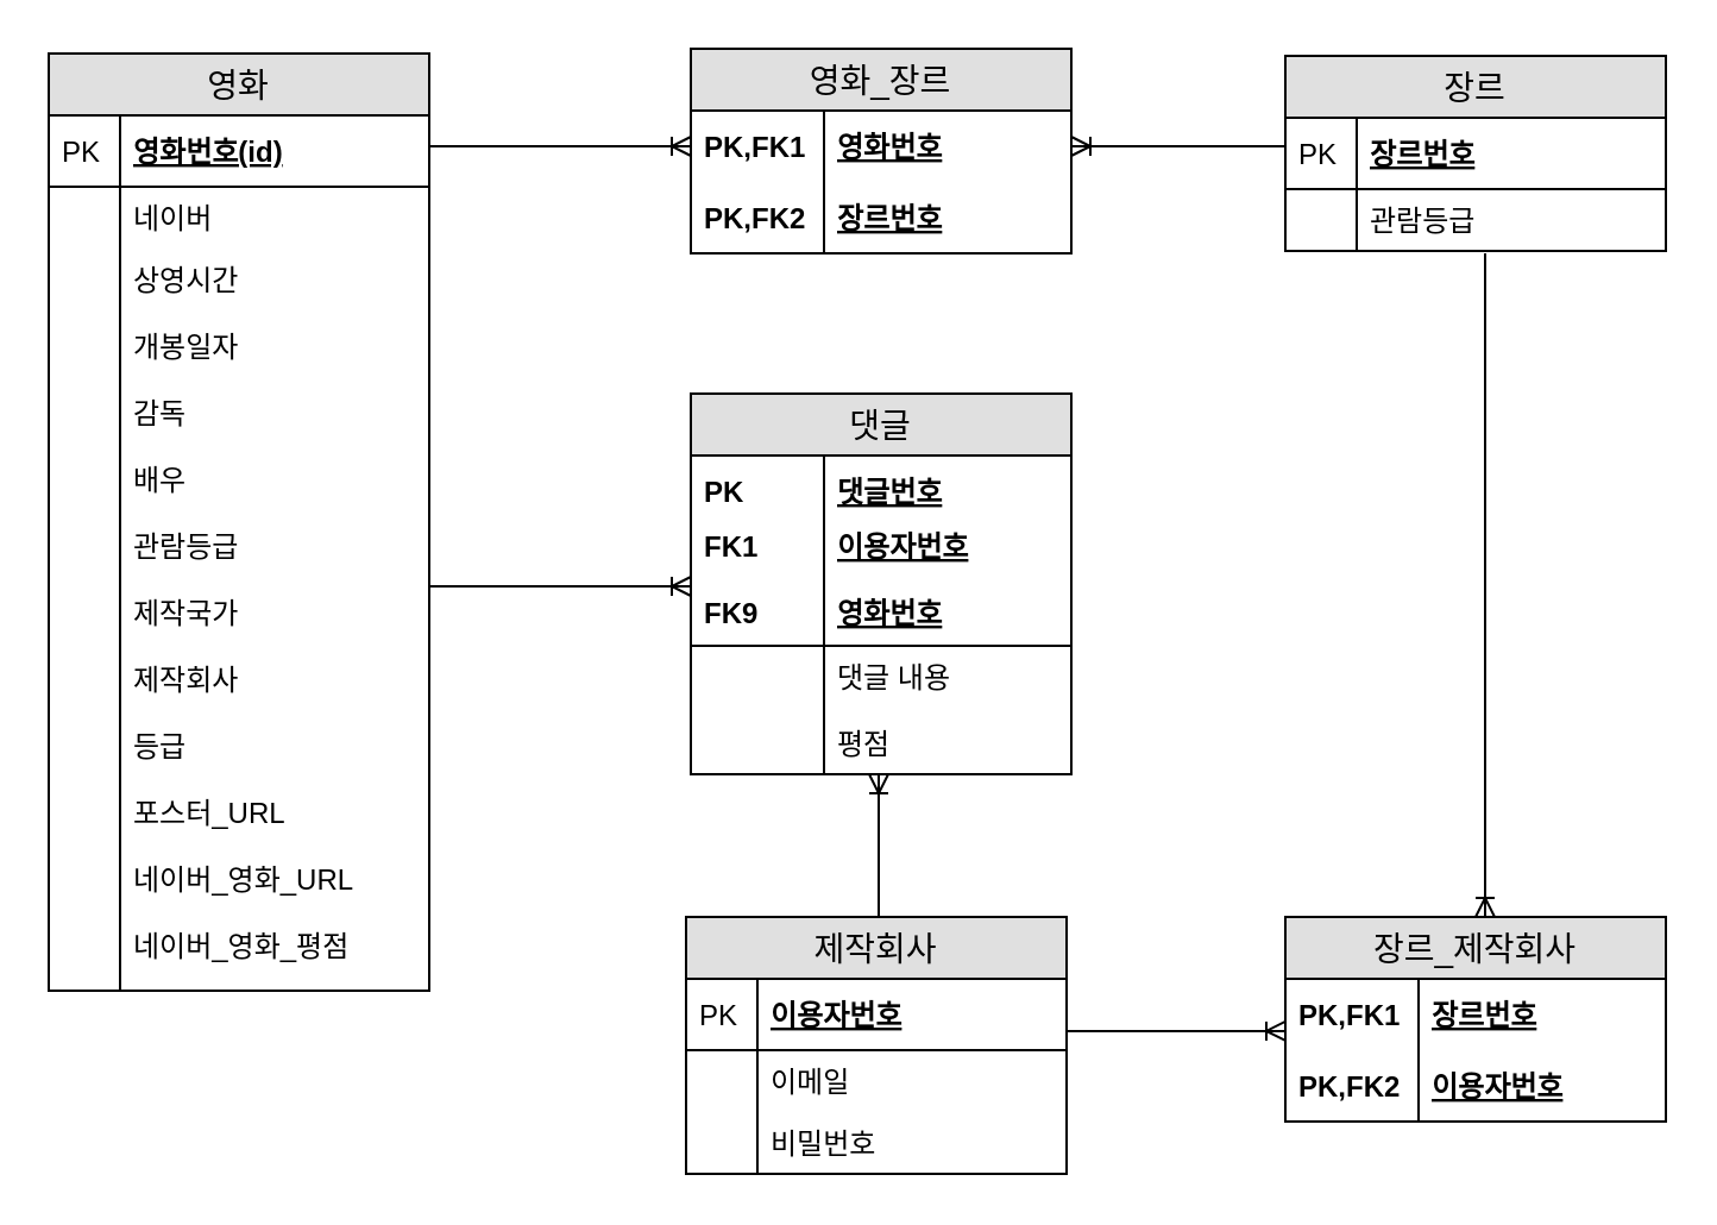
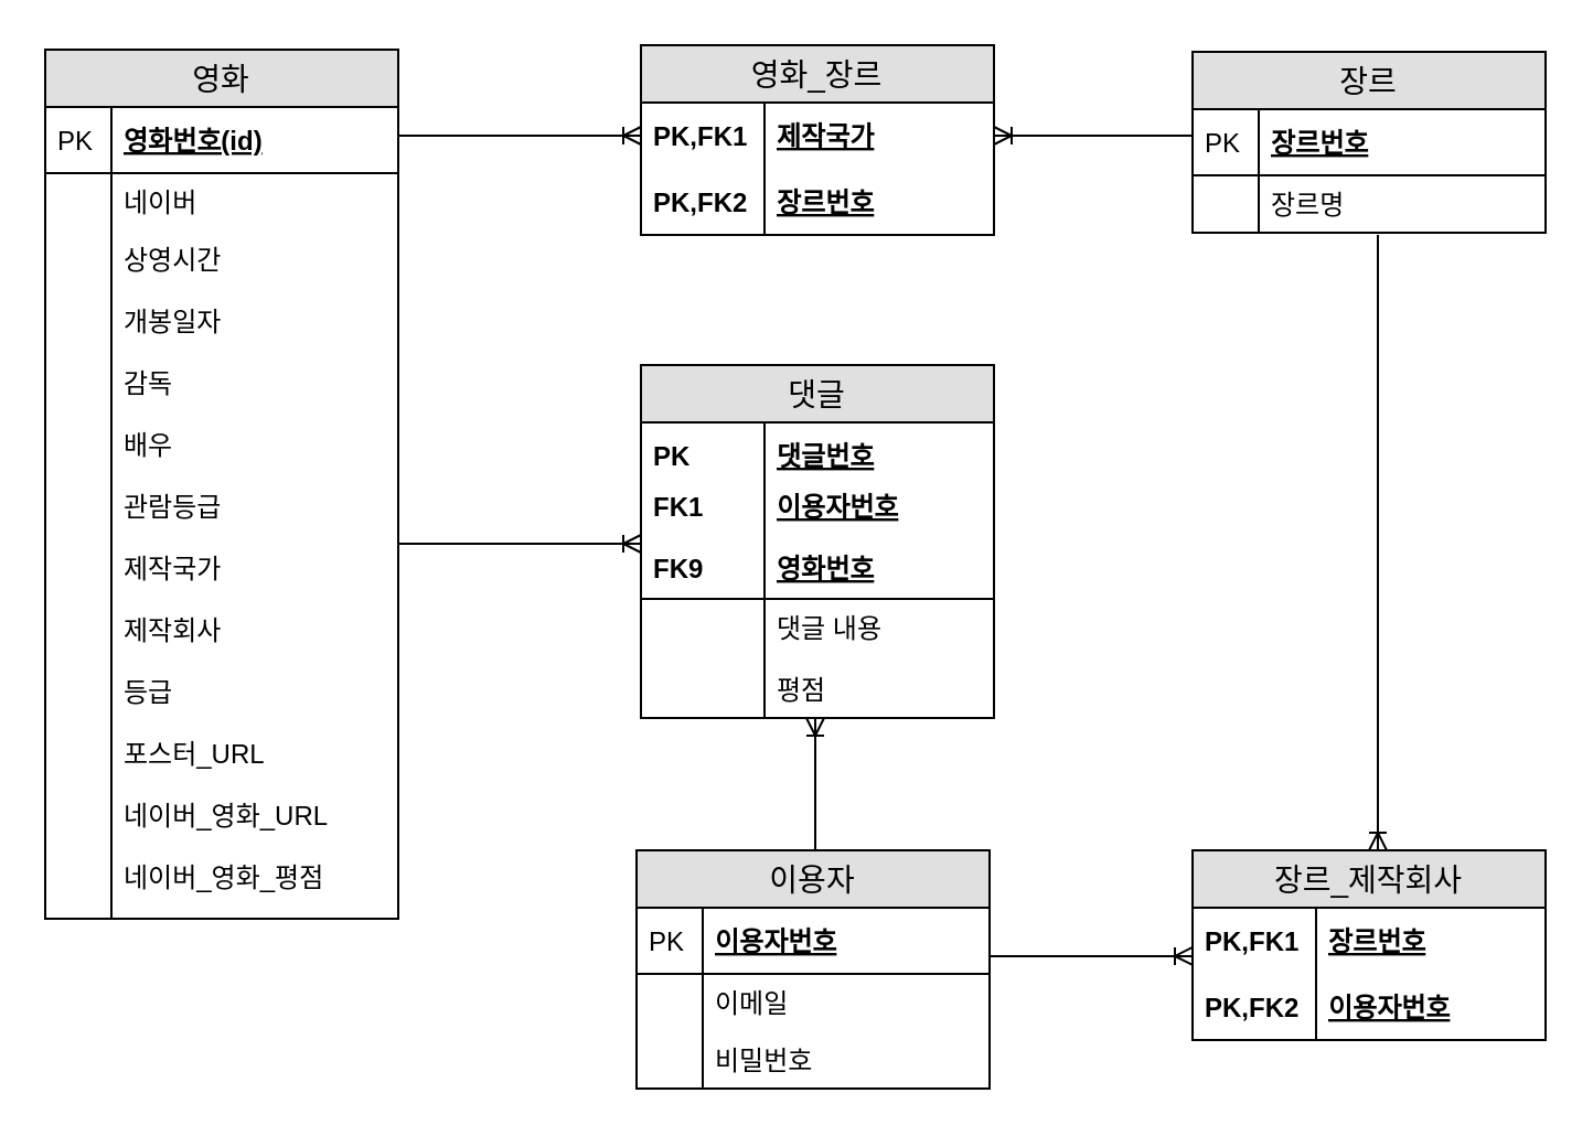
  <mxCell id="0" />
  <mxCell id="1" parent="0" />
  <mxCell id="2" value="영화" style="swimlane;fontStyle=0;childLayout=stackLayout;horizontal=1;startSize=26;fillColor=#e0e0e0;horizontalStack=0;resizeParent=1;resizeParentMax=0;resizeLast=0;collapsible=1;marginBottom=0;swimlaneFillColor=#ffffff;align=center;fontSize=14;" vertex="1" parent="1"><mxGeometry x="20" y="22" width="160" height="394" as="geometry" /></mxCell>
  <mxCell id="3" value="영화번호(id)" style="shape=partialRectangle;top=0;left=0;right=0;bottom=1;align=left;verticalAlign=middle;fillColor=none;spacingLeft=34;spacingRight=4;overflow=hidden;rotatable=0;points=[[0,0.5],[1,0.5]];portConstraint=eastwest;dropTarget=0;fontStyle=5;fontSize=12;" vertex="1" parent="2"><mxGeometry y="26" width="160" height="30" as="geometry" /></mxCell>
  <mxCell id="4" value="PK" style="shape=partialRectangle;top=0;left=0;bottom=0;fillColor=none;align=left;verticalAlign=middle;spacingLeft=4;spacingRight=4;overflow=hidden;rotatable=0;points=[];portConstraint=eastwest;part=1;fontSize=12;" vertex="1" connectable="0" parent="3"><mxGeometry width="30" height="30" as="geometry" /></mxCell>
  <mxCell id="5" value="네이버" style="shape=partialRectangle;top=0;left=0;right=0;bottom=0;align=left;verticalAlign=top;fillColor=none;spacingLeft=34;spacingRight=4;overflow=hidden;rotatable=0;points=[[0,0.5],[1,0.5]];portConstraint=eastwest;dropTarget=0;fontSize=12;" vertex="1" parent="2"><mxGeometry y="56" width="160" height="26" as="geometry" /></mxCell>
  <mxCell id="6" value="" style="shape=partialRectangle;top=0;left=0;bottom=0;fillColor=none;align=left;verticalAlign=top;spacingLeft=4;spacingRight=4;overflow=hidden;rotatable=0;points=[];portConstraint=eastwest;part=1;fontSize=12;" vertex="1" connectable="0" parent="5"><mxGeometry width="30" height="26" as="geometry" /></mxCell>
  <mxCell id="7" value="상영시간" style="shape=partialRectangle;top=0;left=0;right=0;bottom=0;align=left;verticalAlign=top;fillColor=none;spacingLeft=34;spacingRight=4;overflow=hidden;rotatable=0;points=[[0,0.5],[1,0.5]];portConstraint=eastwest;dropTarget=0;fontSize=12;" vertex="1" parent="2"><mxGeometry y="82" width="160" height="28" as="geometry" /></mxCell>
  <mxCell id="8" value="" style="shape=partialRectangle;top=0;left=0;bottom=0;fillColor=none;align=left;verticalAlign=top;spacingLeft=4;spacingRight=4;overflow=hidden;rotatable=0;points=[];portConstraint=eastwest;part=1;fontSize=12;" vertex="1" connectable="0" parent="7"><mxGeometry width="30" height="28" as="geometry" /></mxCell>
  <mxCell id="9" value="개봉일자&#10;" style="shape=partialRectangle;top=0;left=0;right=0;bottom=0;align=left;verticalAlign=top;fillColor=none;spacingLeft=34;spacingRight=4;overflow=hidden;rotatable=0;points=[[0,0.5],[1,0.5]];portConstraint=eastwest;dropTarget=0;fontSize=12;" vertex="1" parent="2"><mxGeometry y="110" width="160" height="28" as="geometry" /></mxCell>
  <mxCell id="10" value="" style="shape=partialRectangle;top=0;left=0;bottom=0;fillColor=none;align=left;verticalAlign=top;spacingLeft=4;spacingRight=4;overflow=hidden;rotatable=0;points=[];portConstraint=eastwest;part=1;fontSize=12;" vertex="1" connectable="0" parent="9"><mxGeometry width="30" height="28" as="geometry" /></mxCell>
  <mxCell id="11" value="감독&#10;&#10;배우&#10;&#10;관람등급&#10;&#10;제작국가&#10;&#10;제작회사&#10;&#10;등급&#10;&#10;포스터_URL&#10;&#10;네이버_영화_URL&#10;&#10;네이버_영화_평점&#10;" style="shape=partialRectangle;top=0;left=0;right=0;bottom=0;align=left;verticalAlign=top;fillColor=none;spacingLeft=34;spacingRight=4;overflow=hidden;rotatable=0;points=[[0,0.5],[1,0.5]];portConstraint=eastwest;dropTarget=0;fontSize=12;" vertex="1" parent="2"><mxGeometry y="138" width="160" height="256" as="geometry" /></mxCell>
  <mxCell id="12" value="" style="shape=partialRectangle;top=0;left=0;bottom=0;fillColor=none;align=left;verticalAlign=top;spacingLeft=4;spacingRight=4;overflow=hidden;rotatable=0;points=[];portConstraint=eastwest;part=1;fontSize=12;" vertex="1" connectable="0" parent="11"><mxGeometry width="30" height="256.0" as="geometry" /></mxCell>
  <mxCell id="13" value="영화_장르" style="swimlane;fontStyle=0;childLayout=stackLayout;horizontal=1;startSize=26;fillColor=#e0e0e0;horizontalStack=0;resizeParent=1;resizeParentMax=0;resizeLast=0;collapsible=1;marginBottom=0;swimlaneFillColor=#ffffff;align=center;fontSize=14;" vertex="1" parent="1"><mxGeometry x="290" y="20" width="160" height="86" as="geometry" /></mxCell>
- <mxCell id="14" value="영화번호" style="shape=partialRectangle;top=0;left=0;right=0;bottom=0;align=left;verticalAlign=middle;fillColor=none;spacingLeft=60;spacingRight=4;overflow=hidden;rotatable=0;points=[[0,0.5],[1,0.5]];portConstraint=eastwest;dropTarget=0;fontStyle=5;fontSize=12;" vertex="1" parent="13"><mxGeometry y="26" width="160" height="30" as="geometry" /></mxCell>
+ <mxCell id="14" value="제작국가" style="shape=partialRectangle;top=0;left=0;right=0;bottom=0;align=left;verticalAlign=middle;fillColor=none;spacingLeft=60;spacingRight=4;overflow=hidden;rotatable=0;points=[[0,0.5],[1,0.5]];portConstraint=eastwest;dropTarget=0;fontStyle=5;fontSize=12;" vertex="1" parent="13"><mxGeometry y="26" width="160" height="30" as="geometry" /></mxCell>
  <mxCell id="15" value="PK,FK1" style="shape=partialRectangle;fontStyle=1;top=0;left=0;bottom=0;fillColor=none;align=left;verticalAlign=middle;spacingLeft=4;spacingRight=4;overflow=hidden;rotatable=0;points=[];portConstraint=eastwest;part=1;fontSize=12;" vertex="1" connectable="0" parent="14"><mxGeometry width="56" height="30" as="geometry" /></mxCell>
  <mxCell id="16" value="장르번호" style="shape=partialRectangle;top=0;left=0;right=0;bottom=1;align=left;verticalAlign=middle;fillColor=none;spacingLeft=60;spacingRight=4;overflow=hidden;rotatable=0;points=[[0,0.5],[1,0.5]];portConstraint=eastwest;dropTarget=0;fontStyle=5;fontSize=12;" vertex="1" parent="13"><mxGeometry y="56" width="160" height="30" as="geometry" /></mxCell>
  <mxCell id="17" value="PK,FK2" style="shape=partialRectangle;fontStyle=1;top=0;left=0;bottom=0;fillColor=none;align=left;verticalAlign=middle;spacingLeft=4;spacingRight=4;overflow=hidden;rotatable=0;points=[];portConstraint=eastwest;part=1;fontSize=12;" vertex="1" connectable="0" parent="16"><mxGeometry width="56" height="30" as="geometry" /></mxCell>
  <mxCell id="18" value="장르" style="swimlane;fontStyle=0;childLayout=stackLayout;horizontal=1;startSize=26;fillColor=#e0e0e0;horizontalStack=0;resizeParent=1;resizeParentMax=0;resizeLast=0;collapsible=1;marginBottom=0;swimlaneFillColor=#ffffff;align=center;fontSize=14;" vertex="1" parent="1"><mxGeometry x="540" y="23" width="160" height="82" as="geometry" /></mxCell>
  <mxCell id="19" value="장르번호" style="shape=partialRectangle;top=0;left=0;right=0;bottom=1;align=left;verticalAlign=middle;fillColor=none;spacingLeft=34;spacingRight=4;overflow=hidden;rotatable=0;points=[[0,0.5],[1,0.5]];portConstraint=eastwest;dropTarget=0;fontStyle=5;fontSize=12;" vertex="1" parent="18"><mxGeometry y="26" width="160" height="30" as="geometry" /></mxCell>
  <mxCell id="20" value="PK" style="shape=partialRectangle;top=0;left=0;bottom=0;fillColor=none;align=left;verticalAlign=middle;spacingLeft=4;spacingRight=4;overflow=hidden;rotatable=0;points=[];portConstraint=eastwest;part=1;fontSize=12;" vertex="1" connectable="0" parent="19"><mxGeometry width="30" height="30" as="geometry" /></mxCell>
- <mxCell id="21" value="관람등급" style="shape=partialRectangle;top=0;left=0;right=0;bottom=0;align=left;verticalAlign=top;fillColor=none;spacingLeft=34;spacingRight=4;overflow=hidden;rotatable=0;points=[[0,0.5],[1,0.5]];portConstraint=eastwest;dropTarget=0;fontSize=12;" vertex="1" parent="18"><mxGeometry y="56" width="160" height="26" as="geometry" /></mxCell>
+ <mxCell id="21" value="장르명" style="shape=partialRectangle;top=0;left=0;right=0;bottom=0;align=left;verticalAlign=top;fillColor=none;spacingLeft=34;spacingRight=4;overflow=hidden;rotatable=0;points=[[0,0.5],[1,0.5]];portConstraint=eastwest;dropTarget=0;fontSize=12;" vertex="1" parent="18"><mxGeometry y="56" width="160" height="26" as="geometry" /></mxCell>
  <mxCell id="22" value="" style="shape=partialRectangle;top=0;left=0;bottom=0;fillColor=none;align=left;verticalAlign=top;spacingLeft=4;spacingRight=4;overflow=hidden;rotatable=0;points=[];portConstraint=eastwest;part=1;fontSize=12;" vertex="1" connectable="0" parent="21"><mxGeometry width="30" height="26" as="geometry" /></mxCell>
  <mxCell id="23" value="댓글" style="swimlane;fontStyle=0;childLayout=stackLayout;horizontal=1;startSize=26;fillColor=#e0e0e0;horizontalStack=0;resizeParent=1;resizeParentMax=0;resizeLast=0;collapsible=1;marginBottom=0;swimlaneFillColor=#ffffff;align=center;fontSize=14;" vertex="1" parent="1"><mxGeometry x="290" y="165" width="160" height="160" as="geometry" /></mxCell>
  <mxCell id="24" value="댓글번호" style="shape=partialRectangle;top=0;left=0;right=0;bottom=0;align=left;verticalAlign=middle;fillColor=none;spacingLeft=60;spacingRight=4;overflow=hidden;rotatable=0;points=[[0,0.5],[1,0.5]];portConstraint=eastwest;dropTarget=0;fontStyle=5;fontSize=12;" vertex="1" parent="23"><mxGeometry y="26" width="160" height="30" as="geometry" /></mxCell>
  <mxCell id="25" value="PK" style="shape=partialRectangle;fontStyle=1;top=0;left=0;bottom=0;fillColor=none;align=left;verticalAlign=middle;spacingLeft=4;spacingRight=4;overflow=hidden;rotatable=0;points=[];portConstraint=eastwest;part=1;fontSize=12;" vertex="1" connectable="0" parent="24"><mxGeometry width="56" height="30" as="geometry" /></mxCell>
  <mxCell id="26" value="이용자번호&#10;&#10;영화번호&#10;" style="shape=partialRectangle;top=0;left=0;right=0;bottom=1;align=left;verticalAlign=middle;fillColor=none;spacingLeft=60;spacingRight=4;overflow=hidden;rotatable=0;points=[[0,0.5],[1,0.5]];portConstraint=eastwest;dropTarget=0;fontStyle=5;fontSize=12;" vertex="1" parent="23"><mxGeometry y="56" width="160" height="50" as="geometry" /></mxCell>
  <mxCell id="27" value="FK1&#10;&#10;FK9&#10;" style="shape=partialRectangle;fontStyle=1;top=0;left=0;bottom=0;fillColor=none;align=left;verticalAlign=middle;spacingLeft=4;spacingRight=4;overflow=hidden;rotatable=0;points=[];portConstraint=eastwest;part=1;fontSize=12;" vertex="1" connectable="0" parent="26"><mxGeometry width="56" height="50" as="geometry" /></mxCell>
  <mxCell id="28" value="댓글 내용&#10;&#10;평점&#10;" style="shape=partialRectangle;top=0;left=0;right=0;bottom=0;align=left;verticalAlign=top;fillColor=none;spacingLeft=60;spacingRight=4;overflow=hidden;rotatable=0;points=[[0,0.5],[1,0.5]];portConstraint=eastwest;dropTarget=0;fontSize=12;" vertex="1" parent="23"><mxGeometry y="106" width="160" height="54" as="geometry" /></mxCell>
  <mxCell id="29" value="" style="shape=partialRectangle;top=0;left=0;bottom=0;fillColor=none;align=left;verticalAlign=top;spacingLeft=4;spacingRight=4;overflow=hidden;rotatable=0;points=[];portConstraint=eastwest;part=1;fontSize=12;" vertex="1" connectable="0" parent="28"><mxGeometry width="56" height="54.0" as="geometry" /></mxCell>
- <mxCell id="30" value="제작회사" style="swimlane;fontStyle=0;childLayout=stackLayout;horizontal=1;startSize=26;fillColor=#e0e0e0;horizontalStack=0;resizeParent=1;resizeParentMax=0;resizeLast=0;collapsible=1;marginBottom=0;swimlaneFillColor=#ffffff;align=center;fontSize=14;" vertex="1" parent="1"><mxGeometry x="288" y="385" width="160" height="108" as="geometry" /></mxCell>
+ <mxCell id="30" value="이용자" style="swimlane;fontStyle=0;childLayout=stackLayout;horizontal=1;startSize=26;fillColor=#e0e0e0;horizontalStack=0;resizeParent=1;resizeParentMax=0;resizeLast=0;collapsible=1;marginBottom=0;swimlaneFillColor=#ffffff;align=center;fontSize=14;" vertex="1" parent="1"><mxGeometry x="288" y="385" width="160" height="108" as="geometry" /></mxCell>
  <mxCell id="31" value="이용자번호" style="shape=partialRectangle;top=0;left=0;right=0;bottom=1;align=left;verticalAlign=middle;fillColor=none;spacingLeft=34;spacingRight=4;overflow=hidden;rotatable=0;points=[[0,0.5],[1,0.5]];portConstraint=eastwest;dropTarget=0;fontStyle=5;fontSize=12;" vertex="1" parent="30"><mxGeometry y="26" width="160" height="30" as="geometry" /></mxCell>
  <mxCell id="32" value="PK" style="shape=partialRectangle;top=0;left=0;bottom=0;fillColor=none;align=left;verticalAlign=middle;spacingLeft=4;spacingRight=4;overflow=hidden;rotatable=0;points=[];portConstraint=eastwest;part=1;fontSize=12;" vertex="1" connectable="0" parent="31"><mxGeometry width="30" height="30" as="geometry" /></mxCell>
  <mxCell id="33" value="이메일" style="shape=partialRectangle;top=0;left=0;right=0;bottom=0;align=left;verticalAlign=top;fillColor=none;spacingLeft=34;spacingRight=4;overflow=hidden;rotatable=0;points=[[0,0.5],[1,0.5]];portConstraint=eastwest;dropTarget=0;fontSize=12;" vertex="1" parent="30"><mxGeometry y="56" width="160" height="26" as="geometry" /></mxCell>
  <mxCell id="34" value="" style="shape=partialRectangle;top=0;left=0;bottom=0;fillColor=none;align=left;verticalAlign=top;spacingLeft=4;spacingRight=4;overflow=hidden;rotatable=0;points=[];portConstraint=eastwest;part=1;fontSize=12;" vertex="1" connectable="0" parent="33"><mxGeometry width="30" height="26" as="geometry" /></mxCell>
  <mxCell id="35" value="비밀번호" style="shape=partialRectangle;top=0;left=0;right=0;bottom=0;align=left;verticalAlign=top;fillColor=none;spacingLeft=34;spacingRight=4;overflow=hidden;rotatable=0;points=[[0,0.5],[1,0.5]];portConstraint=eastwest;dropTarget=0;fontSize=12;" vertex="1" parent="30"><mxGeometry y="82" width="160" height="26" as="geometry" /></mxCell>
  <mxCell id="36" value="" style="shape=partialRectangle;top=0;left=0;bottom=0;fillColor=none;align=left;verticalAlign=top;spacingLeft=4;spacingRight=4;overflow=hidden;rotatable=0;points=[];portConstraint=eastwest;part=1;fontSize=12;" vertex="1" connectable="0" parent="35"><mxGeometry width="30" height="26" as="geometry" /></mxCell>
  <mxCell id="37" value="장르_제작회사" style="swimlane;fontStyle=0;childLayout=stackLayout;horizontal=1;startSize=26;fillColor=#e0e0e0;horizontalStack=0;resizeParent=1;resizeParentMax=0;resizeLast=0;collapsible=1;marginBottom=0;swimlaneFillColor=#ffffff;align=center;fontSize=14;" vertex="1" parent="1"><mxGeometry x="540" y="385" width="160" height="86" as="geometry" /></mxCell>
  <mxCell id="38" value="장르번호" style="shape=partialRectangle;top=0;left=0;right=0;bottom=0;align=left;verticalAlign=middle;fillColor=none;spacingLeft=60;spacingRight=4;overflow=hidden;rotatable=0;points=[[0,0.5],[1,0.5]];portConstraint=eastwest;dropTarget=0;fontStyle=5;fontSize=12;" vertex="1" parent="37"><mxGeometry y="26" width="160" height="30" as="geometry" /></mxCell>
  <mxCell id="39" value="PK,FK1" style="shape=partialRectangle;fontStyle=1;top=0;left=0;bottom=0;fillColor=none;align=left;verticalAlign=middle;spacingLeft=4;spacingRight=4;overflow=hidden;rotatable=0;points=[];portConstraint=eastwest;part=1;fontSize=12;" vertex="1" connectable="0" parent="38"><mxGeometry width="56" height="30" as="geometry" /></mxCell>
  <mxCell id="40" value="이용자번호" style="shape=partialRectangle;top=0;left=0;right=0;bottom=1;align=left;verticalAlign=middle;fillColor=none;spacingLeft=60;spacingRight=4;overflow=hidden;rotatable=0;points=[[0,0.5],[1,0.5]];portConstraint=eastwest;dropTarget=0;fontStyle=5;fontSize=12;" vertex="1" parent="37"><mxGeometry y="56" width="160" height="30" as="geometry" /></mxCell>
  <mxCell id="41" value="PK,FK2" style="shape=partialRectangle;fontStyle=1;top=0;left=0;bottom=0;fillColor=none;align=left;verticalAlign=middle;spacingLeft=4;spacingRight=4;overflow=hidden;rotatable=0;points=[];portConstraint=eastwest;part=1;fontSize=12;" vertex="1" connectable="0" parent="40"><mxGeometry width="56" height="30" as="geometry" /></mxCell>
  <mxCell id="42" value="" style="fontSize=12;html=1;endArrow=ERoneToMany;entryX=0;entryY=0.733;entryDx=0;entryDy=0;entryPerimeter=0;" edge="1" parent="1" target="38"><mxGeometry width="100" height="100" relative="1" as="geometry"><mxPoint x="448" y="433" as="sourcePoint" /><mxPoint x="555" y="441" as="targetPoint" /></mxGeometry></mxCell>
  <mxCell id="43" value="" style="fontSize=12;html=1;endArrow=ERoneToMany;strokeWidth=1;endSize=6;startSize=6;jumpSize=5;rounded=0;entryX=0.563;entryY=0.023;entryDx=0;entryDy=0;entryPerimeter=0;" edge="1" parent="1"><mxGeometry width="100" height="100" relative="1" as="geometry"><mxPoint x="624" y="106" as="sourcePoint" /><mxPoint x="624" y="385" as="targetPoint" /></mxGeometry></mxCell>
  <mxCell id="44" value="" style="fontSize=12;html=1;endArrow=ERoneToMany;entryX=0;entryY=0.5;entryDx=0;entryDy=0;" edge="1" parent="1" target="14"><mxGeometry width="100" height="100" relative="1" as="geometry"><mxPoint x="180" y="61" as="sourcePoint" /><mxPoint x="272" y="62" as="targetPoint" /></mxGeometry></mxCell>
  <mxCell id="45" value="" style="fontSize=12;html=1;endArrow=ERoneToMany;entryX=1;entryY=0.5;entryDx=0;entryDy=0;" edge="1" parent="1" target="14"><mxGeometry width="100" height="100" relative="1" as="geometry"><mxPoint x="540" y="61" as="sourcePoint" /><mxPoint x="300" y="71" as="targetPoint" /></mxGeometry></mxCell>
  <mxCell id="46" value="" style="fontSize=12;html=1;endArrow=ERoneToMany;entryX=0;entryY=0.5;entryDx=0;entryDy=0;" edge="1" parent="1"><mxGeometry width="100" height="100" relative="1" as="geometry"><mxPoint x="180" y="246" as="sourcePoint" /><mxPoint x="290" y="246" as="targetPoint" /></mxGeometry></mxCell>
  <mxCell id="47" value="" style="fontSize=12;html=1;endArrow=ERoneToMany;strokeWidth=1;endSize=6;startSize=6;jumpSize=5;rounded=0;" edge="1" parent="1"><mxGeometry width="100" height="100" relative="1" as="geometry"><mxPoint x="369" y="385" as="sourcePoint" /><mxPoint x="369" y="325" as="targetPoint" /></mxGeometry></mxCell>
